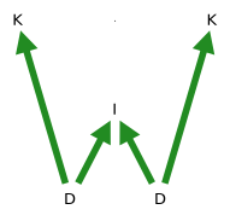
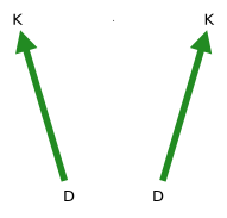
  strict digraph {
    color=whitesmoke
    fontname=Helvetica
    labelloc=t
    newrank=true
    nodesep=0.7
    rankdir=BT
    ranksep=0.7
    remincross=true
    shape=none
    splines=true
    style=filled
    node [fillcolor=white fontname=Helvetica margin=0.1 shape=none style="filled,rounded"]
    edge [color=forestgreen fontsize=10 penwidth=6]
    "3b" [height=0 shape=point width=0]
    n2 [height=0 label=K width=0]
    n3 [height=0 label=K width=0]
    n4 [height=0 label=D width=0]
-   n5 [height=0 label=I width=0]
    n6 [height=0 label=D width=0]
    subgraph sub_1 {
      rank=same
      "3b"
      n2
      n3
    }
    n4 -> n2
-   n4 -> n5
-   n5 -> "3b" [style=invis]
    n6 -> n3
-   n6 -> n5
  }
